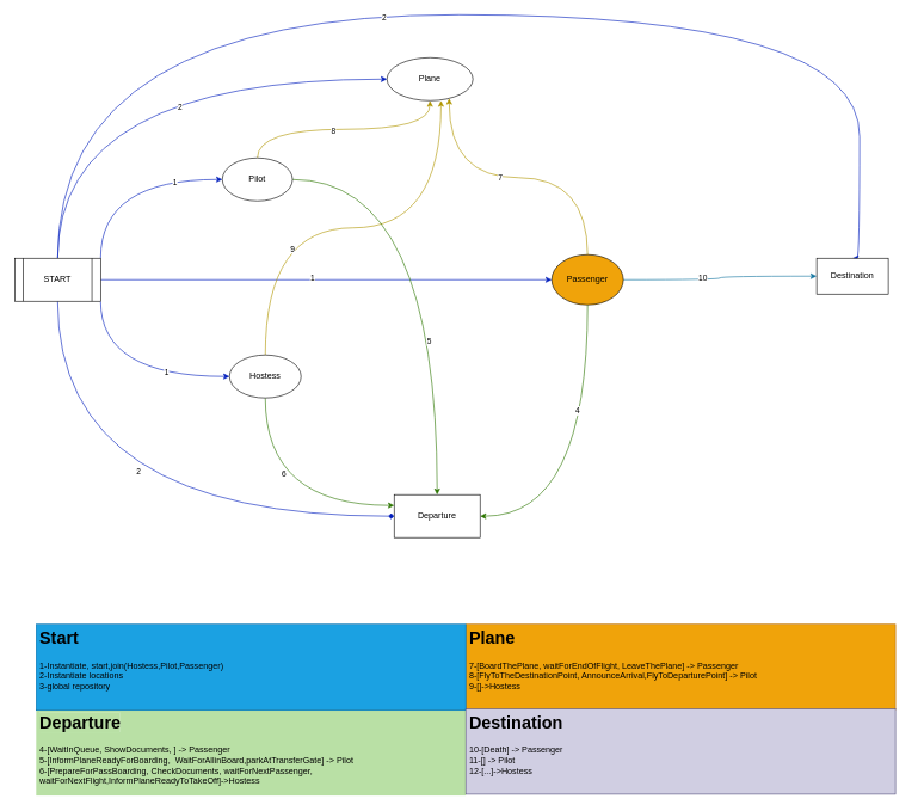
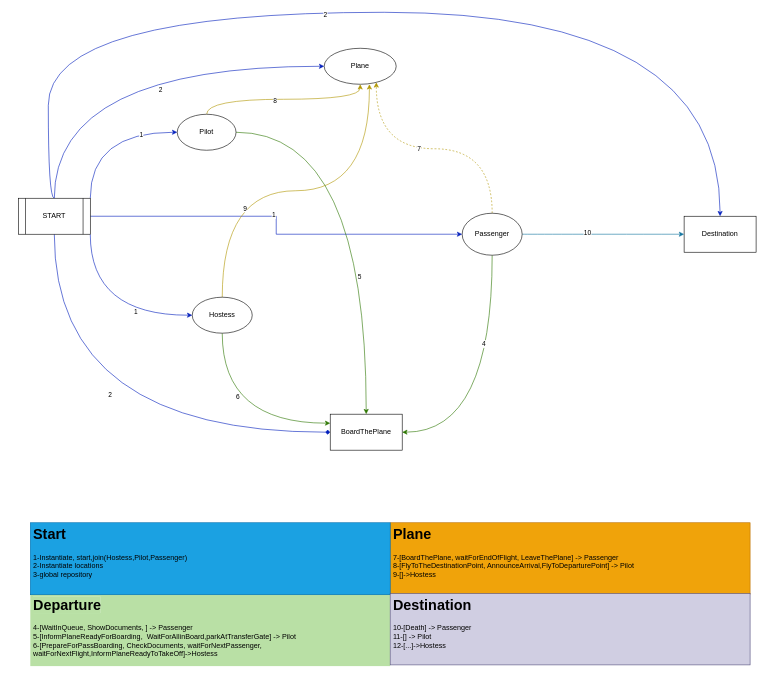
  <mxCell id="0" />
  <mxCell id="1" parent="0" />
  <mxCell id="2" style="edgeStyle=orthogonalEdgeStyle;orthogonalLoop=1;jettySize=auto;html=1;exitX=0.5;exitY=0;exitDx=0;exitDy=0;entryX=0;entryY=0.5;entryDx=0;entryDy=0;curved=1;fillColor=#0050ef;strokeColor=#001DBC;" edge="1" parent="1" source="14" target="15"><mxGeometry relative="1" as="geometry" /></mxCell>
  <mxCell id="3" value="2" style="edgeLabel;html=1;align=center;verticalAlign=middle;resizable=0;points=[];" vertex="1" connectable="0" parent="2"><mxGeometry x="0.182" y="-38" relative="1" as="geometry"><mxPoint as="offset" /></mxGeometry></mxCell>
  <mxCell id="4" style="edgeStyle=orthogonalEdgeStyle;orthogonalLoop=1;jettySize=auto;html=1;exitX=0.5;exitY=1;exitDx=0;exitDy=0;entryX=0;entryY=0.5;entryDx=0;entryDy=0;curved=1;fillColor=#0050ef;strokeColor=#001DBC;endArrow=diamond;" edge="1" parent="1" source="14" target="16"><mxGeometry relative="1" as="geometry" /></mxCell>
  <mxCell id="5" value="2" style="edgeLabel;html=1;align=center;verticalAlign=middle;resizable=0;points=[];" vertex="1" connectable="0" parent="4"><mxGeometry x="0.069" y="63" relative="1" as="geometry"><mxPoint as="offset" /></mxGeometry></mxCell>
  <mxCell id="6" style="edgeStyle=orthogonalEdgeStyle;curved=1;orthogonalLoop=1;jettySize=auto;html=1;exitX=1;exitY=1;exitDx=0;exitDy=0;entryX=0;entryY=0.5;entryDx=0;entryDy=0;fillColor=#0050ef;strokeColor=#001DBC;" edge="1" parent="1" source="14" target="29"><mxGeometry relative="1" as="geometry" /></mxCell>
  <mxCell id="7" value="1" style="edgeLabel;html=1;align=center;verticalAlign=middle;resizable=0;points=[];" vertex="1" connectable="0" parent="6"><mxGeometry x="0.377" y="6" relative="1" as="geometry"><mxPoint as="offset" /></mxGeometry></mxCell>
  <mxCell id="8" style="edgeStyle=orthogonalEdgeStyle;curved=1;orthogonalLoop=1;jettySize=auto;html=1;exitX=1;exitY=0;exitDx=0;exitDy=0;entryX=0;entryY=0.5;entryDx=0;entryDy=0;fillColor=#0050ef;strokeColor=#001DBC;" edge="1" parent="1" source="14" target="34"><mxGeometry relative="1" as="geometry" /></mxCell>
  <mxCell id="9" value="1" style="edgeLabel;html=1;align=center;verticalAlign=middle;resizable=0;points=[];" vertex="1" connectable="0" parent="8"><mxGeometry x="0.524" y="-3" relative="1" as="geometry"><mxPoint as="offset" /></mxGeometry></mxCell>
  <mxCell id="10" style="edgeStyle=orthogonalEdgeStyle;curved=1;orthogonalLoop=1;jettySize=auto;html=1;exitX=0.5;exitY=0;exitDx=0;exitDy=0;entryX=0.5;entryY=0;entryDx=0;entryDy=0;fillColor=#0050ef;strokeColor=#001DBC;" edge="1" parent="1" source="14" target="17"><mxGeometry relative="1" as="geometry"><Array as="points"><mxPoint x="80" y="20" /><mxPoint x="1200" y="20" /></Array></mxGeometry></mxCell>
  <mxCell id="11" value="2" style="edgeLabel;html=1;align=center;verticalAlign=middle;resizable=0;points=[];" vertex="1" connectable="0" parent="10"><mxGeometry x="-0.122" y="-4" relative="1" as="geometry"><mxPoint as="offset" /></mxGeometry></mxCell>
  <mxCell id="12" style="edgeStyle=orthogonalEdgeStyle;orthogonalLoop=1;jettySize=auto;html=1;exitX=1;exitY=0.5;exitDx=0;exitDy=0;entryX=0;entryY=0.5;entryDx=0;entryDy=0;rounded=0;fillColor=#0050ef;strokeColor=#001DBC;" edge="1" parent="1" source="14" target="24"><mxGeometry relative="1" as="geometry" /></mxCell>
  <mxCell id="13" value="1" style="edgeLabel;html=1;align=center;verticalAlign=middle;resizable=0;points=[];" vertex="1" connectable="0" parent="12"><mxGeometry x="-0.062" y="3" relative="1" as="geometry"><mxPoint as="offset" /></mxGeometry></mxCell>
- <mxCell id="14" value="START" style="shape=process;whiteSpace=wrap;html=1;backgroundOutline=1;" vertex="1" parent="1"><mxGeometry x="20" y="360" width="120" height="60" as="geometry" /></mxCell>
+ <mxCell id="14" value="START" style="shape=process;whiteSpace=wrap;html=1;backgroundOutline=1;" vertex="1" parent="1"><mxGeometry x="30" y="330" width="120" height="60" as="geometry" /></mxCell>
  <mxCell id="15" value="Plane" style="ellipse;whiteSpace=wrap;html=1;" vertex="1" parent="1"><mxGeometry x="540" y="80" width="120" height="60" as="geometry" /></mxCell>
- <mxCell id="16" value="Departure" style="rounded=0;whiteSpace=wrap;html=1;" vertex="1" parent="1"><mxGeometry x="550" y="690" width="120" height="60" as="geometry" /></mxCell>
- <mxCell id="17" value="Destination" style="rounded=0;whiteSpace=wrap;html=1;" vertex="1" parent="1"><mxGeometry x="1140" y="360" width="100" height="50" as="geometry" /></mxCell>
+ <mxCell id="16" value="BoardThePlane" style="rounded=0;whiteSpace=wrap;html=1;" vertex="1" parent="1"><mxGeometry x="550" y="690" width="120" height="60" as="geometry" /></mxCell>
+ <mxCell id="17" value="Destination" style="rounded=0;whiteSpace=wrap;html=1;" vertex="1" parent="1"><mxGeometry x="1140" y="360" width="120" height="60" as="geometry" /></mxCell>
  <mxCell id="18" style="edgeStyle=orthogonalEdgeStyle;curved=1;orthogonalLoop=1;jettySize=auto;html=1;exitX=0.5;exitY=1;exitDx=0;exitDy=0;entryX=1;entryY=0.5;entryDx=0;entryDy=0;fillColor=#60a917;strokeColor=#2D7600;" edge="1" parent="1" source="24" target="16"><mxGeometry relative="1" as="geometry" /></mxCell>
  <mxCell id="19" value="4" style="edgeLabel;html=1;align=center;verticalAlign=middle;resizable=0;points=[];fontColor=#000000;" vertex="1" connectable="0" parent="18"><mxGeometry x="-0.341" y="-15" relative="1" as="geometry"><mxPoint as="offset" /></mxGeometry></mxCell>
- <mxCell id="20" style="edgeStyle=orthogonalEdgeStyle;curved=1;orthogonalLoop=1;jettySize=auto;html=1;exitX=0.5;exitY=0;exitDx=0;exitDy=0;entryX=0.75;entryY=1;entryDx=0;entryDy=0;fontColor=#000000;fillColor=#e3c800;strokeColor=#B09500;" edge="1" parent="1" source="24" target="15"><mxGeometry relative="1" as="geometry" /></mxCell>
+ <mxCell id="20" style="edgeStyle=orthogonalEdgeStyle;curved=1;orthogonalLoop=1;jettySize=auto;html=1;exitX=0.5;exitY=0;exitDx=0;exitDy=0;entryX=0.75;entryY=1;entryDx=0;entryDy=0;fontColor=#000000;fillColor=#e3c800;strokeColor=#B09500;dashed=1;" edge="1" parent="1" source="24" target="15"><mxGeometry relative="1" as="geometry" /></mxCell>
  <mxCell id="21" value="7" style="edgeLabel;html=1;align=center;verticalAlign=middle;resizable=0;points=[];fontColor=#000000;" vertex="1" connectable="0" parent="20"><mxGeometry x="0.118" relative="1" as="geometry"><mxPoint as="offset" /></mxGeometry></mxCell>
  <mxCell id="22" style="edgeStyle=orthogonalEdgeStyle;curved=1;orthogonalLoop=1;jettySize=auto;html=1;exitX=1;exitY=0.5;exitDx=0;exitDy=0;entryX=0;entryY=0.5;entryDx=0;entryDy=0;fontColor=#000000;fillColor=#b1ddf0;strokeColor=#10739e;" edge="1" parent="1" source="24" target="17"><mxGeometry relative="1" as="geometry" /></mxCell>
  <mxCell id="23" value="10" style="edgeLabel;html=1;align=center;verticalAlign=middle;resizable=0;points=[];fontColor=#000000;" vertex="1" connectable="0" parent="22"><mxGeometry x="-0.201" y="3" relative="1" as="geometry"><mxPoint as="offset" /></mxGeometry></mxCell>
- <mxCell id="24" value="Passenger" style="ellipse;whiteSpace=wrap;html=1;fillColor=#f0a30a;" vertex="1" parent="1"><mxGeometry x="770" y="355" width="100" height="70" as="geometry" /></mxCell>
+ <mxCell id="24" value="Passenger" style="ellipse;whiteSpace=wrap;html=1;" vertex="1" parent="1"><mxGeometry x="770" y="355" width="100" height="70" as="geometry" /></mxCell>
  <mxCell id="25" style="edgeStyle=orthogonalEdgeStyle;curved=1;orthogonalLoop=1;jettySize=auto;html=1;exitX=0.5;exitY=1;exitDx=0;exitDy=0;entryX=0;entryY=0.25;entryDx=0;entryDy=0;fontColor=#000000;fillColor=#60a917;strokeColor=#2D7600;" edge="1" parent="1" source="29" target="16"><mxGeometry relative="1" as="geometry" /></mxCell>
  <mxCell id="26" value="6" style="edgeLabel;html=1;align=center;verticalAlign=middle;resizable=0;points=[];fontColor=#000000;" vertex="1" connectable="0" parent="25"><mxGeometry x="-0.362" y="25" relative="1" as="geometry"><mxPoint as="offset" /></mxGeometry></mxCell>
  <mxCell id="27" style="edgeStyle=orthogonalEdgeStyle;curved=1;orthogonalLoop=1;jettySize=auto;html=1;exitX=0.5;exitY=0;exitDx=0;exitDy=0;entryX=0.628;entryY=1;entryDx=0;entryDy=0;entryPerimeter=0;fontColor=#000000;fillColor=#e3c800;strokeColor=#B09500;" edge="1" parent="1" source="29" target="15"><mxGeometry relative="1" as="geometry" /></mxCell>
  <mxCell id="28" value="9" style="edgeLabel;html=1;align=center;verticalAlign=middle;resizable=0;points=[];fontColor=#000000;" vertex="1" connectable="0" parent="27"><mxGeometry x="-0.285" y="-29" relative="1" as="geometry"><mxPoint as="offset" /></mxGeometry></mxCell>
  <mxCell id="29" value="Hostess" style="ellipse;whiteSpace=wrap;html=1;" vertex="1" parent="1"><mxGeometry x="320" y="495" width="100" height="60" as="geometry" /></mxCell>
  <mxCell id="30" style="edgeStyle=orthogonalEdgeStyle;curved=1;orthogonalLoop=1;jettySize=auto;html=1;exitX=1;exitY=0.5;exitDx=0;exitDy=0;fillColor=#60a917;strokeColor=#2D7600;" edge="1" parent="1" source="34" target="16"><mxGeometry relative="1" as="geometry" /></mxCell>
  <mxCell id="31" value="5" style="edgeLabel;html=1;align=center;verticalAlign=middle;resizable=0;points=[];fontColor=#000000;" vertex="1" connectable="0" parent="30"><mxGeometry x="0.33" y="-12" relative="1" as="geometry"><mxPoint as="offset" /></mxGeometry></mxCell>
  <mxCell id="32" style="edgeStyle=orthogonalEdgeStyle;curved=1;orthogonalLoop=1;jettySize=auto;html=1;exitX=0.5;exitY=0;exitDx=0;exitDy=0;entryX=0.5;entryY=1;entryDx=0;entryDy=0;fontColor=#000000;fillColor=#e3c800;strokeColor=#B09500;" edge="1" parent="1" source="34" target="15"><mxGeometry relative="1" as="geometry" /></mxCell>
  <mxCell id="33" value="8" style="edgeLabel;html=1;align=center;verticalAlign=middle;resizable=0;points=[];fontColor=#000000;" vertex="1" connectable="0" parent="32"><mxGeometry x="-0.099" y="-2" relative="1" as="geometry"><mxPoint as="offset" /></mxGeometry></mxCell>
- <mxCell id="34" value="Pilot" style="ellipse;whiteSpace=wrap;html=1;" vertex="1" parent="1"><mxGeometry x="310" y="220" width="98" height="60" as="geometry" /></mxCell>
+ <mxCell id="34" value="Pilot" style="ellipse;whiteSpace=wrap;html=1;" vertex="1" parent="1"><mxGeometry x="295" y="190" width="98" height="60" as="geometry" /></mxCell>
  <mxCell id="35" value="&lt;h1&gt;&lt;span style=&quot;background-color: rgb(255 , 255 , 255)&quot;&gt;&lt;span style=&quot;background-color: rgb(185 , 224 , 165)&quot;&gt;Departure&lt;/span&gt;&lt;br&gt;&lt;/span&gt;&lt;/h1&gt;&lt;div&gt;4-[WaitInQueue, ShowDocuments, ] -&amp;gt; Passenger &lt;br&gt;&lt;/div&gt;&lt;div&gt;5-[InformPlaneReadyForBoarding,&amp;nbsp; WaitForAllinBoard,parkAtTransferGate] -&amp;gt; Pilot&lt;br&gt;&lt;/div&gt;&lt;div&gt;6-[PrepareForPassBoarding, CheckDocuments, waitForNextPassenger, waitForNextFlight,InformPlaneReadyToTakeOff]-&amp;gt;Hostess&lt;br&gt;&lt;/div&gt;&lt;div&gt;&lt;br&gt;&lt;/div&gt;" style="text;html=1;strokeColor=none;spacing=5;spacingTop=-20;whiteSpace=wrap;overflow=hidden;rounded=0;fillColor=#B9E0A5;" vertex="1" parent="1"><mxGeometry x="50" y="989" width="600" height="121" as="geometry" /></mxCell>
  <mxCell id="36" value="&lt;h1&gt;Plane&lt;span style=&quot;background-color: rgb(255 , 255 , 255)&quot;&gt;&lt;br&gt;&lt;/span&gt;&lt;/h1&gt;&lt;div&gt;7-[BoardThePlane, waitForEndOfFlight, LeaveThePlane] -&amp;gt; Passenger &lt;br&gt;&lt;/div&gt;&lt;div&gt;8-[FlyToTheDestinationPoint, AnnounceArrival,FlyToDeparturePoint] -&amp;gt; Pilot&lt;br&gt;&lt;/div&gt;&lt;div&gt;9-[]-&amp;gt;Hostess&lt;br&gt;&lt;/div&gt;&lt;div&gt;&lt;br&gt;&lt;/div&gt;" style="text;html=1;strokeColor=#BD7000;spacing=5;spacingTop=-20;whiteSpace=wrap;overflow=hidden;rounded=0;fillColor=#f0a30a;" vertex="1" parent="1"><mxGeometry x="650" y="871" width="600" height="119" as="geometry" /></mxCell>
  <mxCell id="37" value="&lt;h1&gt;Start&lt;br&gt;&lt;/h1&gt;1-Instantiate, start,join(Hostess,Pilot,Passenger)&lt;br&gt;2-Instantiate locations&lt;br&gt;3-global repository" style="text;html=1;strokeColor=#006EAF;fillColor=#1ba1e2;spacing=5;spacingTop=-20;whiteSpace=wrap;overflow=hidden;rounded=0;" vertex="1" parent="1"><mxGeometry x="50" y="871" width="600" height="120" as="geometry" /></mxCell>
  <mxCell id="38" value="&lt;h1&gt;Destination&lt;span style=&quot;background-color: rgb(255 , 255 , 255)&quot;&gt;&lt;br&gt;&lt;/span&gt;&lt;/h1&gt;&lt;div&gt;10-[Death] -&amp;gt; Passenger &lt;br&gt;&lt;/div&gt;&lt;div&gt;11-[] -&amp;gt; Pilot&lt;br&gt;&lt;/div&gt;&lt;div&gt;12-[...]-&amp;gt;Hostess&lt;br&gt;&lt;/div&gt;&lt;div&gt;&lt;br&gt;&lt;/div&gt;" style="text;html=1;strokeColor=#56517e;spacing=5;spacingTop=-20;whiteSpace=wrap;overflow=hidden;rounded=0;fillColor=#d0cee2;" vertex="1" parent="1"><mxGeometry x="650" y="989" width="600" height="119" as="geometry" /></mxCell>
